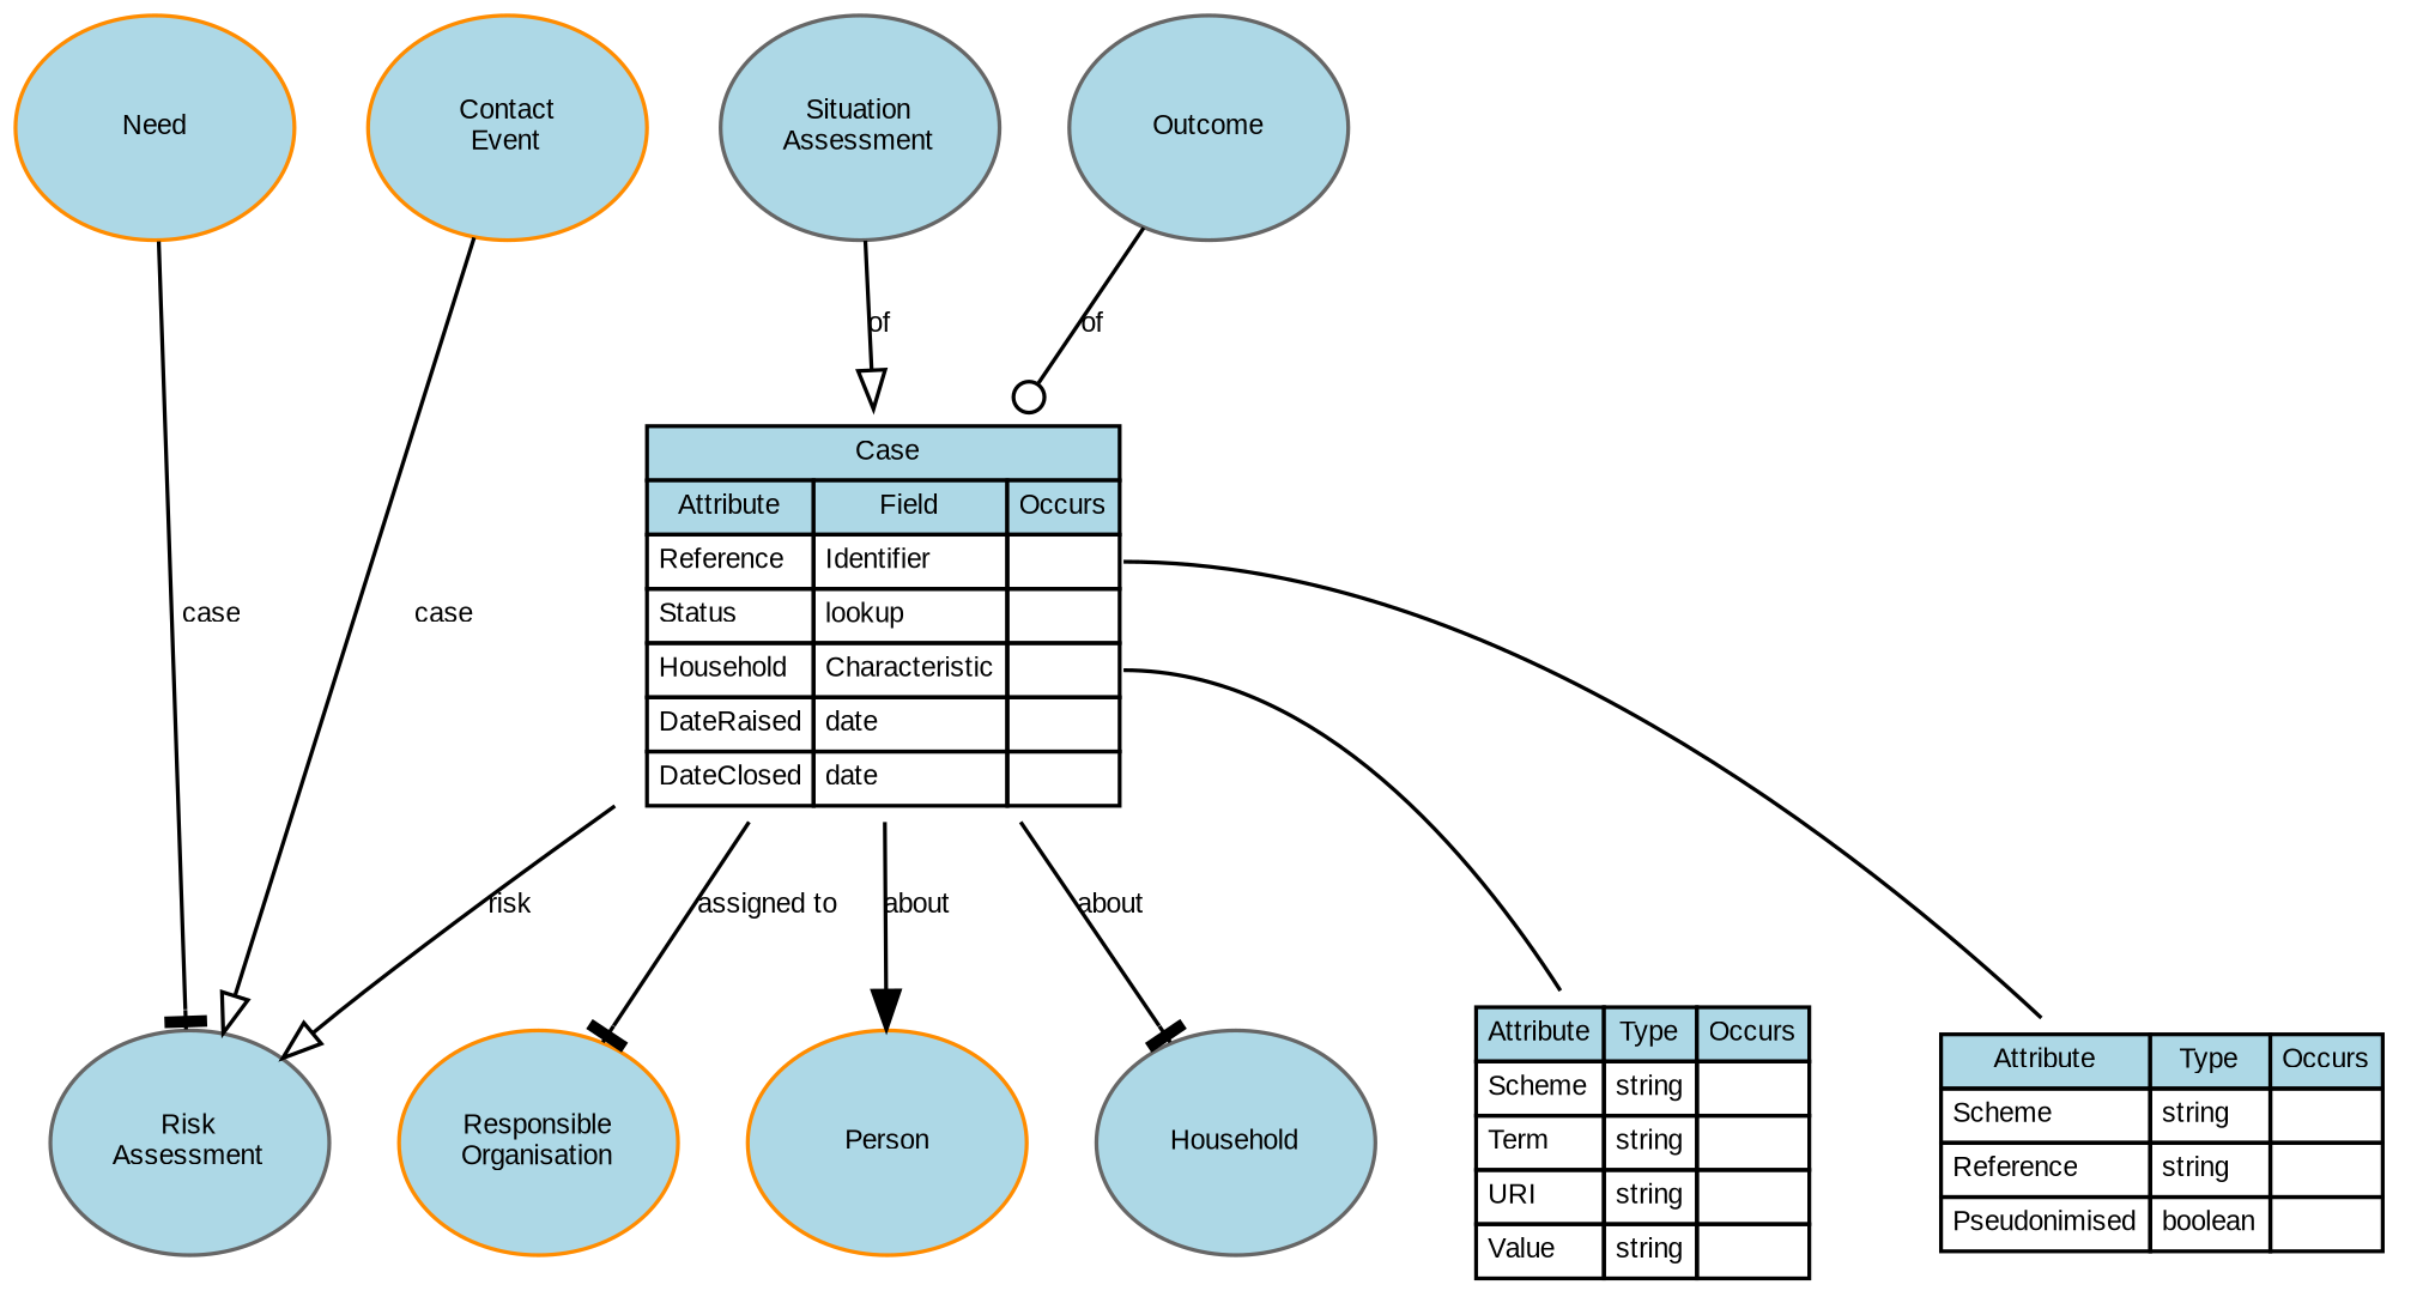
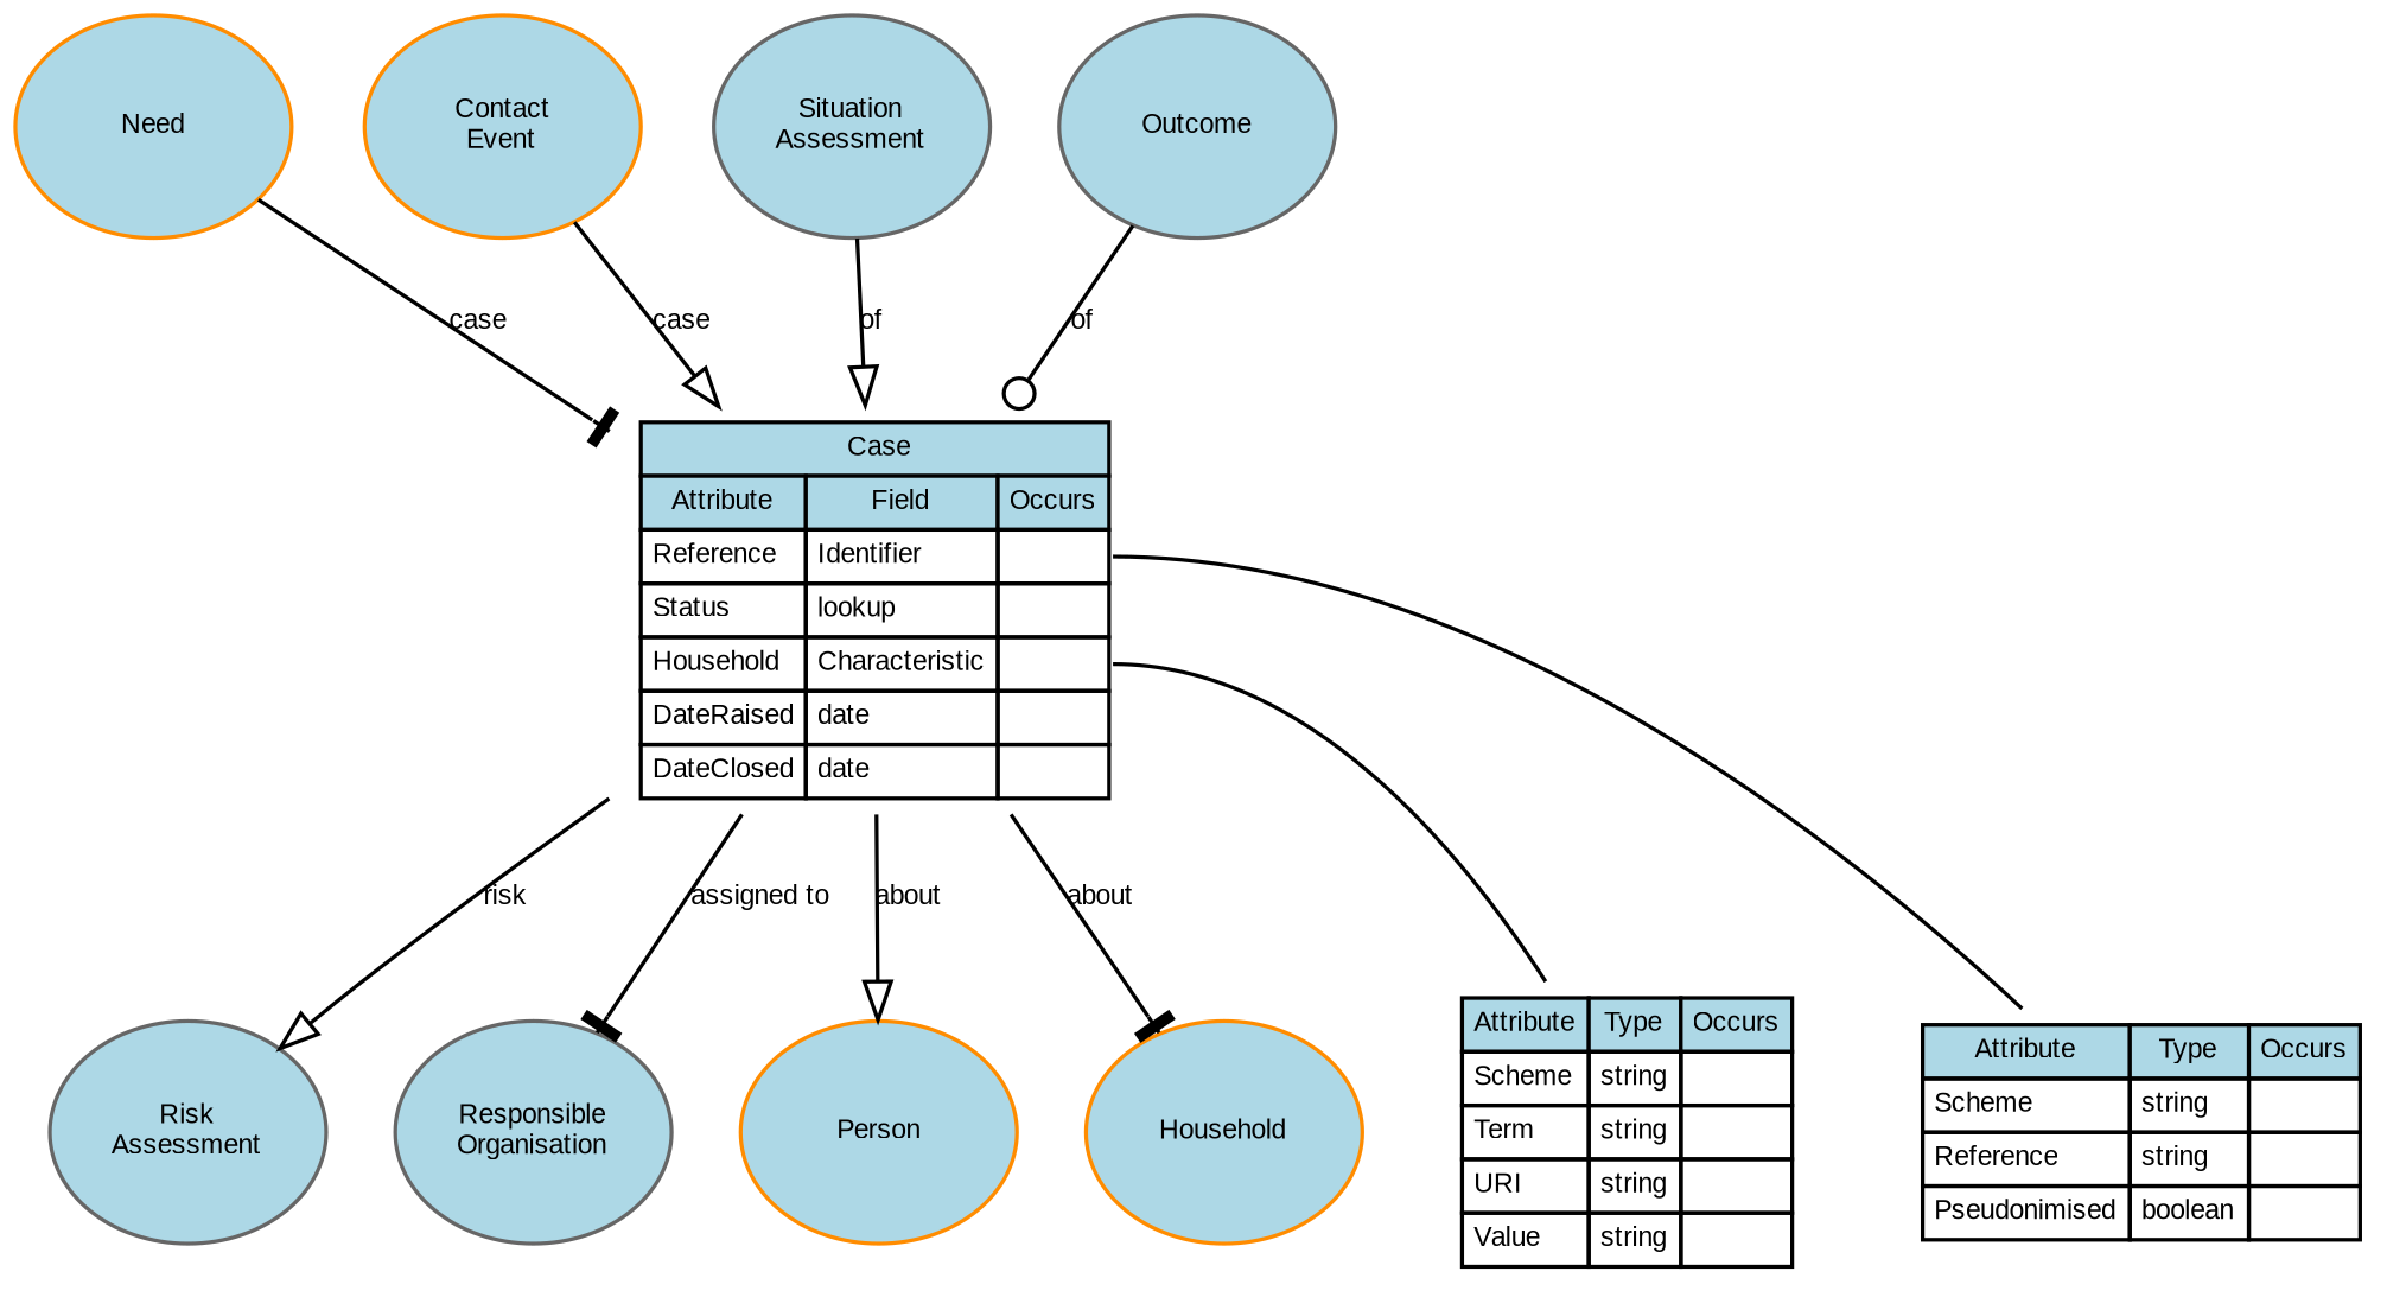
  digraph {
    splines=true
    node [black=black color=darkorange fillcolor=lightblue fontname=Arial fontsize=7 fixedsize=true style=filled]
    edge [fontname=Arial fontsize=7 labelfontname=Arial labelfontsize=7 arrowhead=onormal]
    n1 [color=black label=<<table border='0' cellborder='1' cellspacing='0'><tr><td bgcolor='lightblue'>Attribute</td><td bgcolor='lightblue'>Type</td><td bgcolor='lightblue'>Occurs</td></tr><tr><td align='left' balign='left' valign='top'>Scheme</td><td align='left' balign='left' valign='top'>string</td><td align='left' balign='left' valign='top'></td></tr><tr><td align='left' balign='left' valign='top'>Reference</td><td align='left' balign='left' valign='top'>string</td><td align='left' balign='left' valign='top'></td></tr><tr><td align='left' balign='left' valign='top'>Pseudonimised</td><td align='left' balign='left' valign='top'>boolean</td><td align='left' balign='left' valign='top'></td></tr></table>> shape=plaintext fixedsize="" style=""]
    n2 [color=black label=<<table border='0' cellborder='1' cellspacing='0'><tr><td colspan='3' bgcolor='lightblue'> Case</td></tr><tr><td bgcolor='lightblue'>Attribute</td><td bgcolor='lightblue'>Field</td><td bgcolor='lightblue'>Occurs</td></tr><tr><td align='left' balign='left' valign='top'>Reference</td><td align='left' balign='left' valign='top'>Identifier</td><td align='left' balign='left' valign='top' port='22'></td></tr><tr><td align='left' balign='left' valign='top'>Status</td><td align='left' balign='left' valign='top'>lookup</td><td align='left' balign='left' valign='top'></td></tr><tr><td align='left' balign='left' valign='top'>Household</td><td align='left' balign='left' valign='top'>Characteristic</td><td align='left' balign='left' valign='top' port='23'></td></tr><tr><td align='left' balign='left' valign='top'>DateRaised</td><td align='left' balign='left' valign='top'>date</td><td align='left' balign='left' valign='top'></td></tr><tr><td align='left' balign='left' valign='top'>DateClosed</td><td align='left' balign='left' valign='top'>date</td><td align='left' balign='left' valign='top'></td></tr></table>> shape=plaintext fixedsize="" style=""]
    n3 [color=black label=<<table border='0' cellborder='1' cellspacing='0'><tr><td bgcolor='lightblue'>Attribute</td><td bgcolor='lightblue'>Type</td><td bgcolor='lightblue'>Occurs</td></tr><tr><td align='left' balign='left' valign='top'>Scheme</td><td align='left' balign='left' valign='top'>string</td><td align='left' balign='left' valign='top'></td></tr><tr><td align='left' balign='left' valign='top'>Term</td><td align='left' balign='left' valign='top'>string</td><td align='left' balign='left' valign='top'></td></tr><tr><td align='left' balign='left' valign='top'>URI</td><td align='left' balign='left' valign='top'>string</td><td align='left' balign='left' valign='top'></td></tr><tr><td align='left' balign='left' valign='top'>Value</td><td align='left' balign='left' valign='top'>string</td><td align='left' balign='left' valign='top'></td></tr></table>> shape=plaintext fixedsize="" style=""]
    n4 [height=0.8 label=Person width=1.0]
-   n5 [color=gray40 height=0.8 label=Household width=1.0]
+   n5 [height=0.8 label=Household width=1.0]
    n6 [color=gray40 height=0.8 label="Risk\nAssessment" width=1.0]
-   n7 [height=0.8 label="Responsible\nOrganisation" width=1.0]
+   n7 [color=gray40 height=0.8 label="Responsible\nOrganisation" width=1.0]
    n8 [height=0.8 label="Contact\nEvent" width=1.0]
    n9 [height=0.8 label=Need width=1.0]
    n10 [color=gray40 height=0.8 label=Outcome width=1.0]
    n11 [color=gray40 height=0.8 label="Situation\nAssessment" width=1.0]
    n2 -> n1 [dir=none tailport=22 arrowhead=""]
    n2 -> n3 [dir=none tailport=23 arrowhead=""]
-   n2 -> n4 [arrowhead=normal label=about]
+   n2 -> n4 [label=about]
    n2 -> n5 [arrowhead=tee label=about]
    n2 -> n6 [label=risk]
    n2 -> n7 [arrowhead=tee label="assigned to"]
-   n8 -> n6 [label=case]
-   n9 -> n6 [arrowhead=tee label=case]
+   n8 -> n2 [label=case]
+   n9 -> n2 [arrowhead=tee label=case]
    n10 -> n2 [arrowhead=odot label=of]
    n11 -> n2 [label=of]
  }
